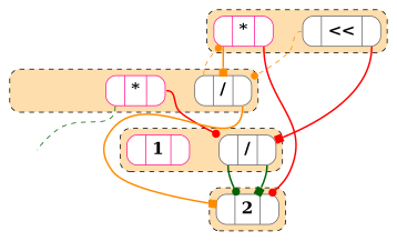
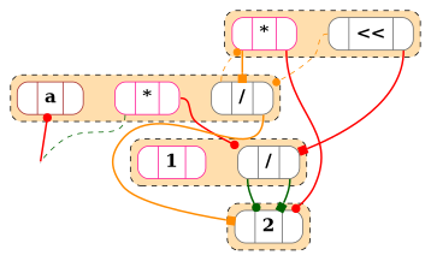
  digraph {
    compound=true
    nodesep=0.5
    ranksep=0.5
    node [fillcolor=white fontname="Times-Bold" fontsize=20 shape=record style="rounded, filled" color=gray40]
    edge [color=red style=bold arrowhead=dot]
    n1 [label="<00> | \* | <01>" color=deeppink]
    n2 [label="<10> | \/ | <11>"]
+   n3 [label="<20> | \a | <21>" color=brown]
    n4 [label="<30> | \2 | <31>"]
    n5 [label="<40> | \* | <41>" color=deeppink]
    n6 [label="<50> | \<\< | <51>"]
    n7 [label="<60> | \/ | <61>"]
    n8 [label="<70> | \1 | <71>" color=deeppink]
    "403a446b-e24b-4976-81c6-bc55983bec54" [height=0 shape=point width=0]
    subgraph cluster_1 {
      fillcolor=navajowhite
      style="dashed, rounded, filled"
      n1
      n2
+     n3
    }
    subgraph cluster_2 {
      fillcolor=navajowhite
      style="dashed, rounded, filled"
      n4
    }
    subgraph cluster_3 {
      fillcolor=navajowhite
      style="dashed, rounded, filled"
      n5
      n6
    }
    subgraph cluster_4 {
      fillcolor=navajowhite
      style="dashed, rounded, filled"
      n7
      n8
    }
    n1 -> n7 [tailport=01]
    n1 -> "403a446b-e24b-4976-81c6-bc55983bec54" [dir=none tailport=00 color=darkgreen style=dashed arrowhead=""]
    n2 -> n4 [tailport=11 color=darkorange arrowhead=box]
    n2 -> n5 [tailport=10 color=darkorange style=dashed]
    n5 -> n2 [tailport=40 color=darkorange arrowhead=box]
    n5 -> n4 [tailport=41]
    n6 -> n2 [tailport=50 color=darkorange style=dashed]
    n6 -> n7 [tailport=51 arrowhead=box]
    n7 -> n4 [tailport=60 color=darkgreen]
    n7 -> n4 [tailport=61 color=darkgreen arrowhead=box]
+   "403a446b-e24b-4976-81c6-bc55983bec54" -> n3
  }
